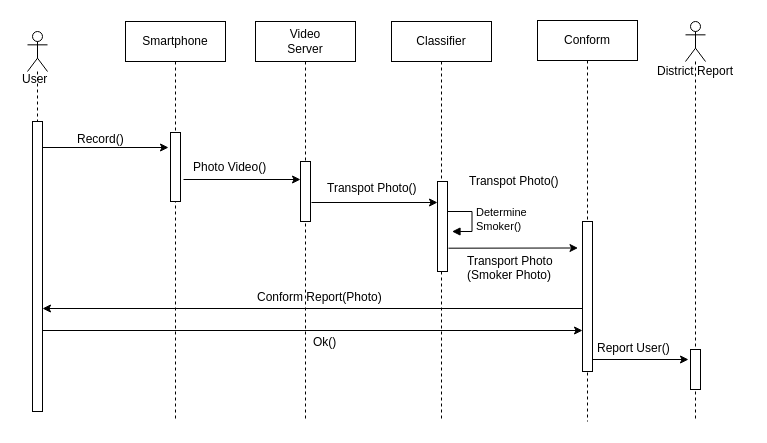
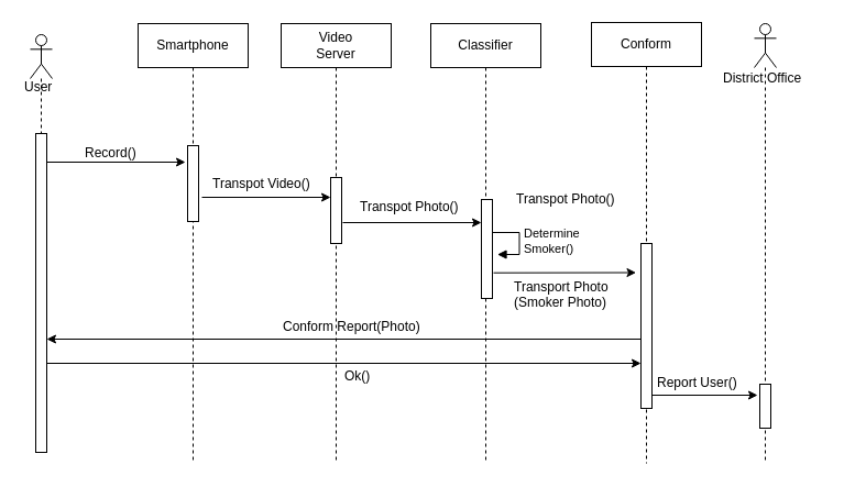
  <mxCell id="0" />
  <mxCell id="1" parent="0" />
  <mxCell id="2" value="" style="group" parent="1" vertex="1" connectable="0"><mxGeometry y="20" width="725" height="401" as="geometry" x="20" /></mxCell>
  <mxCell id="3" value="&lt;span&gt;Conform&lt;/span&gt;&lt;br&gt;" style="shape=umlLifeline;perimeter=lifelinePerimeter;whiteSpace=wrap;html=1;container=1;collapsible=0;recursiveResize=0;outlineConnect=0;" parent="2" vertex="1"><mxGeometry x="517" width="100" height="401" as="geometry" /></mxCell>
  <mxCell id="4" value="&lt;span&gt;Classifier&lt;/span&gt;&lt;br&gt;" style="shape=umlLifeline;perimeter=lifelinePerimeter;whiteSpace=wrap;html=1;container=1;collapsible=0;recursiveResize=0;outlineConnect=0;" parent="2" vertex="1"><mxGeometry x="371" y="1" width="100" height="400" as="geometry" /></mxCell>
  <mxCell id="5" value="&lt;span&gt;Video&lt;/span&gt;&lt;br&gt;&lt;span&gt;Server&lt;/span&gt;&lt;br&gt;" style="shape=umlLifeline;perimeter=lifelinePerimeter;whiteSpace=wrap;html=1;container=1;collapsible=0;recursiveResize=0;outlineConnect=0;" parent="2" vertex="1"><mxGeometry x="235" y="1" width="100" height="400" as="geometry" /></mxCell>
  <mxCell id="6" value="&lt;span&gt;Smartphone&lt;/span&gt;" style="shape=umlLifeline;perimeter=lifelinePerimeter;whiteSpace=wrap;html=1;container=1;collapsible=0;recursiveResize=0;outlineConnect=0;" parent="2" vertex="1"><mxGeometry x="105" y="1" width="100" height="400" as="geometry" /></mxCell>
  <mxCell id="7" value="" style="html=1;points=[];perimeter=orthogonalPerimeter;" parent="2" vertex="1"><mxGeometry x="150" y="112" width="10" height="69" as="geometry" /></mxCell>
  <mxCell id="8" value="" style="html=1;points=[];perimeter=orthogonalPerimeter;" parent="2" vertex="1"><mxGeometry x="280" y="141" width="10" height="60" as="geometry" /></mxCell>
  <mxCell id="9" value="" style="html=1;points=[];perimeter=orthogonalPerimeter;" parent="2" vertex="1"><mxGeometry x="417" y="161" width="10" height="90" as="geometry" /></mxCell>
  <mxCell id="10" value="" style="html=1;points=[];perimeter=orthogonalPerimeter;" parent="2" vertex="1"><mxGeometry x="562" y="201" width="10" height="150" as="geometry" /></mxCell>
  <mxCell id="11" value="" style="endArrow=classic;html=1;exitX=1.1;exitY=0.565;exitDx=0;exitDy=0;exitPerimeter=0;" parent="2" edge="1"><mxGeometry width="50" height="50" relative="1" as="geometry"><mxPoint x="291" y="182" as="sourcePoint" /><mxPoint x="417" y="182" as="targetPoint" /></mxGeometry></mxCell>
  <mxCell id="12" value="" style="endArrow=classic;html=1;exitX=1.3;exitY=0.49;exitDx=0;exitDy=0;exitPerimeter=0;" parent="2" edge="1"><mxGeometry width="50" height="50" relative="1" as="geometry"><mxPoint x="163" y="159" as="sourcePoint" /><mxPoint x="280" y="159" as="targetPoint" /></mxGeometry></mxCell>
  <mxCell id="13" value="" style="endArrow=classic;html=1;entryX=-0.2;entryY=0.177;entryDx=0;entryDy=0;entryPerimeter=0;" parent="2" edge="1"><mxGeometry width="50" height="50" relative="1" as="geometry"><mxPoint x="22" y="127" as="sourcePoint" /><mxPoint x="148" y="127" as="targetPoint" /></mxGeometry></mxCell>
  <mxCell id="14" value="Record()" style="text;html=1;resizable=0;points=[];autosize=1;align=left;verticalAlign=top;spacingTop=-4;" parent="2" vertex="1"><mxGeometry x="55" y="109" width="60" height="20" as="geometry" /></mxCell>
- <mxCell id="15" value="Photo Video()" style="text;html=1;resizable=0;points=[];autosize=1;align=left;verticalAlign=top;spacingTop=-4;" parent="2" vertex="1"><mxGeometry x="171" y="137" width="100" height="20" as="geometry" /></mxCell>
+ <mxCell id="15" value="Transpot Video()" style="text;html=1;resizable=0;points=[];autosize=1;align=left;verticalAlign=top;spacingTop=-4;" parent="2" vertex="1"><mxGeometry x="171" y="137" width="100" height="20" as="geometry" /></mxCell>
  <mxCell id="16" value="Transpot Photo()" style="text;html=1;resizable=0;points=[];autosize=1;align=left;verticalAlign=top;spacingTop=-4;" parent="2" vertex="1"><mxGeometry x="305" y="158" width="100" height="20" as="geometry" /></mxCell>
  <mxCell id="17" value="Transpot Photo()" style="text;html=1;resizable=0;points=[];autosize=1;align=left;verticalAlign=top;spacingTop=-4;" parent="2" vertex="1"><mxGeometry x="446.5" y="151" width="100" height="20" as="geometry" /></mxCell>
  <mxCell id="18" value="" style="endArrow=classic;html=1;exitX=1.1;exitY=0.741;exitDx=0;exitDy=0;exitPerimeter=0;" parent="2" source="9" edge="1"><mxGeometry width="50" height="50" relative="1" as="geometry"><mxPoint x="455" y="228" as="sourcePoint" /><mxPoint x="557.5" y="227.5" as="targetPoint" /></mxGeometry></mxCell>
  <mxCell id="19" value="" style="endArrow=classic;html=1;exitX=0.017;exitY=0.852;exitDx=0;exitDy=0;exitPerimeter=0;" parent="2" edge="1"><mxGeometry width="50" height="50" relative="1" as="geometry"><mxPoint x="562" y="288" as="sourcePoint" /><mxPoint x="22" y="288" as="targetPoint" /></mxGeometry></mxCell>
  <mxCell id="20" value="" style="shape=umlLifeline;participant=umlActor;perimeter=lifelinePerimeter;whiteSpace=wrap;html=1;container=1;collapsible=0;recursiveResize=0;verticalAlign=top;spacingTop=36;labelBackgroundColor=#ffffff;outlineConnect=0;" parent="2" vertex="1"><mxGeometry x="7" y="11" width="20" height="380" as="geometry" /></mxCell>
  <mxCell id="21" value="" style="html=1;points=[];perimeter=orthogonalPerimeter;" parent="20" vertex="1"><mxGeometry x="5" y="90" width="10" height="290" as="geometry" /></mxCell>
  <mxCell id="22" value="" style="shape=umlLifeline;participant=umlActor;perimeter=lifelinePerimeter;whiteSpace=wrap;html=1;container=1;collapsible=0;recursiveResize=0;verticalAlign=top;spacingTop=36;labelBackgroundColor=#ffffff;outlineConnect=0;" parent="2" vertex="1"><mxGeometry x="665" y="1" width="20" height="400" as="geometry" /></mxCell>
  <mxCell id="23" value="" style="endArrow=classic;html=1;entryX=-0.033;entryY=0.802;entryDx=0;entryDy=0;entryPerimeter=0;" parent="2" edge="1"><mxGeometry width="50" height="50" relative="1" as="geometry"><mxPoint x="22" y="310" as="sourcePoint" /><mxPoint x="562" y="310" as="targetPoint" /></mxGeometry></mxCell>
  <mxCell id="24" value="" style="html=1;points=[];perimeter=orthogonalPerimeter;" parent="2" vertex="1"><mxGeometry x="670" y="329" width="10" height="40" as="geometry" /></mxCell>
  <mxCell id="25" value="" style="endArrow=classic;html=1;entryX=-0.167;entryY=0.442;entryDx=0;entryDy=0;entryPerimeter=0;" parent="2" edge="1"><mxGeometry width="50" height="50" relative="1" as="geometry"><mxPoint x="572" y="339" as="sourcePoint" /><mxPoint x="668" y="339" as="targetPoint" /></mxGeometry></mxCell>
  <mxCell id="26" value="Conform Report(Photo)" style="text;html=1;resizable=0;points=[];autosize=1;align=left;verticalAlign=top;spacingTop=-4;" parent="2" vertex="1"><mxGeometry x="235" y="267" width="140" height="20" as="geometry" /></mxCell>
  <mxCell id="27" value="Ok()" style="text;html=1;resizable=0;points=[];autosize=1;align=left;verticalAlign=top;spacingTop=-4;" parent="2" vertex="1"><mxGeometry x="291" y="312" width="40" height="20" as="geometry" /></mxCell>
  <mxCell id="28" value="Report User()" style="text;html=1;resizable=0;points=[];autosize=1;align=left;verticalAlign=top;spacingTop=-4;" parent="2" vertex="1"><mxGeometry x="575" y="318" width="100" height="20" as="geometry" /></mxCell>
  <mxCell id="29" value="Determine&lt;br&gt;Smoker()&lt;br&gt;" style="edgeStyle=orthogonalEdgeStyle;html=1;align=left;spacingLeft=2;endArrow=block;rounded=0;entryX=1;entryY=0;" parent="2" edge="1"><mxGeometry relative="1" as="geometry"><mxPoint x="426.5" y="191" as="sourcePoint" /><Array as="points"><mxPoint x="451.5" y="191" /></Array><mxPoint x="431.5" y="211" as="targetPoint" /></mxGeometry></mxCell>
  <mxCell id="30" value="Transport Photo &lt;br&gt;(Smoker&amp;nbsp;Photo)&lt;br&gt;" style="text;html=1;resizable=0;points=[];autosize=1;align=left;verticalAlign=top;spacingTop=-4;" parent="2" vertex="1"><mxGeometry x="444.5" y="231" width="100" height="30" as="geometry" /></mxCell>
- <mxCell id="31" value="District Report" style="text;html=1;resizable=0;points=[];autosize=1;align=left;verticalAlign=top;spacingTop=-4;" parent="2" vertex="1"><mxGeometry x="635" y="41" width="90" height="20" as="geometry" /></mxCell>
+ <mxCell id="31" value="District Office" style="text;html=1;resizable=0;points=[];autosize=1;align=left;verticalAlign=top;spacingTop=-4;" parent="2" vertex="1"><mxGeometry x="635" y="41" width="90" height="20" as="geometry" /></mxCell>
  <mxCell id="32" value="User" style="text;html=1;resizable=0;points=[];autosize=1;align=left;verticalAlign=top;spacingTop=-4;" parent="2" vertex="1"><mxGeometry y="49" width="40" height="20" as="geometry" /></mxCell>
